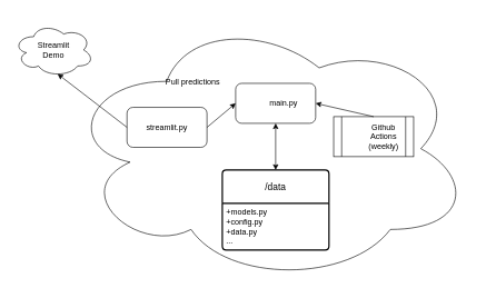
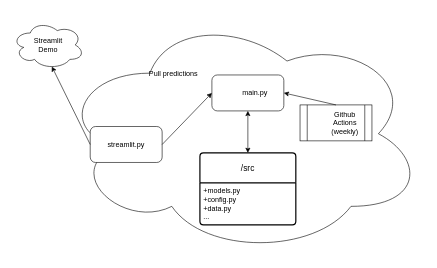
  <mxCell id="0" />
  <mxCell id="1" parent="0" />
  <mxCell id="2" value="" style="ellipse;shape=cloud;whiteSpace=wrap;html=1;" vertex="1" parent="1"><mxGeometry x="97" y="20" width="610" height="404" as="geometry" /></mxCell>
  <mxCell id="3" value="" style="rounded=1;whiteSpace=wrap;html=1;" vertex="1" parent="1"><mxGeometry x="353" y="124" width="120" height="60" as="geometry" /></mxCell>
  <mxCell id="4" value="&lt;div&gt;main.py&lt;/div&gt;" style="text;html=1;align=center;verticalAlign=middle;whiteSpace=wrap;rounded=0;" vertex="1" parent="1"><mxGeometry x="395" y="139" width="60" height="30" as="geometry" /></mxCell>
  <mxCell id="5" value="" style="ellipse;shape=cloud;whiteSpace=wrap;html=1;" vertex="1" parent="1"><mxGeometry x="20" y="34" width="120" height="80" as="geometry" /></mxCell>
  <mxCell id="6" value="&lt;div&gt;Streamlit&lt;/div&gt;&lt;div&gt;Demo&lt;br&gt;&lt;/div&gt;" style="text;html=1;align=center;verticalAlign=middle;whiteSpace=wrap;rounded=0;" vertex="1" parent="1"><mxGeometry x="50" y="59" width="60" height="30" as="geometry" /></mxCell>
  <mxCell id="7" value="Pull predictions" style="text;html=1;align=center;verticalAlign=middle;whiteSpace=wrap;rounded=0;" vertex="1" parent="1"><mxGeometry x="239" y="108" width="100" height="30" as="geometry" /></mxCell>
- <mxCell id="8" value="/data" style="swimlane;childLayout=stackLayout;horizontal=1;startSize=50;horizontalStack=0;rounded=1;fontSize=14;fontStyle=0;strokeWidth=2;resizeParent=0;resizeLast=1;shadow=0;dashed=0;align=center;arcSize=4;whiteSpace=wrap;html=1;" vertex="1" parent="1"><mxGeometry x="333" y="254" width="160" height="120" as="geometry" /></mxCell>
+ <mxCell id="8" value="/src" style="swimlane;childLayout=stackLayout;horizontal=1;startSize=50;horizontalStack=0;rounded=1;fontSize=14;fontStyle=0;strokeWidth=2;resizeParent=0;resizeLast=1;shadow=0;dashed=0;align=center;arcSize=4;whiteSpace=wrap;html=1;" vertex="1" parent="1"><mxGeometry x="333" y="254" width="160" height="120" as="geometry" /></mxCell>
  <mxCell id="9" value="&lt;div&gt;+models.py&lt;/div&gt;&lt;div&gt;+config.py&lt;/div&gt;&lt;div&gt;+data.py&lt;/div&gt;&lt;div&gt;...&lt;br&gt;&lt;/div&gt;" style="align=left;strokeColor=none;fillColor=none;spacingLeft=4;fontSize=12;verticalAlign=top;resizable=0;rotatable=0;part=1;html=1;" vertex="1" parent="8"><mxGeometry y="50" width="160" height="70" as="geometry" /></mxCell>
  <mxCell id="10" value="" style="endArrow=classic;startArrow=classic;html=1;rounded=0;exitX=0.5;exitY=0;exitDx=0;exitDy=0;entryX=0.5;entryY=1;entryDx=0;entryDy=0;" edge="1" parent="1" source="8" target="3"><mxGeometry width="50" height="50" relative="1" as="geometry"><mxPoint x="380" y="184" as="sourcePoint" /><mxPoint x="430" y="134" as="targetPoint" /></mxGeometry></mxCell>
  <mxCell id="11" value="" style="shape=process;whiteSpace=wrap;html=1;backgroundOutline=1;" vertex="1" parent="1"><mxGeometry x="500" y="174" width="120" height="60" as="geometry" /></mxCell>
  <mxCell id="12" value="&lt;div&gt;Github Actions&lt;/div&gt;&lt;div&gt;(weekly)&lt;/div&gt;" style="text;html=1;align=center;verticalAlign=middle;whiteSpace=wrap;rounded=0;" vertex="1" parent="1"><mxGeometry x="545" y="189" width="60" height="30" as="geometry" /></mxCell>
  <mxCell id="13" value="" style="endArrow=classic;html=1;rounded=0;exitX=0.5;exitY=0;exitDx=0;exitDy=0;entryX=1;entryY=0.5;entryDx=0;entryDy=0;" edge="1" parent="1" source="11" target="3"><mxGeometry width="50" height="50" relative="1" as="geometry"><mxPoint x="380" y="184" as="sourcePoint" /><mxPoint x="470" y="174" as="targetPoint" /><Array as="points" /></mxGeometry></mxCell>
- <mxCell id="14" value="streamlit.py" style="rounded=1;whiteSpace=wrap;html=1;" vertex="1" parent="1"><mxGeometry x="190" y="160" width="120" height="60" as="geometry" /></mxCell>
+ <mxCell id="14" value="streamlit.py" style="rounded=1;whiteSpace=wrap;html=1;" vertex="1" parent="1"><mxGeometry x="150" y="210" width="120" height="60" as="geometry" /></mxCell>
  <mxCell id="15" value="" style="endArrow=classic;html=1;rounded=0;exitX=1;exitY=0.5;exitDx=0;exitDy=0;entryX=0;entryY=0.5;entryDx=0;entryDy=0;" edge="1" parent="1" source="14" target="3"><mxGeometry width="50" height="50" relative="1" as="geometry"><mxPoint x="380" y="214" as="sourcePoint" /><mxPoint x="430" y="164" as="targetPoint" /></mxGeometry></mxCell>
  <mxCell id="16" value="" style="endArrow=classic;html=1;rounded=0;entryX=0.55;entryY=0.95;entryDx=0;entryDy=0;entryPerimeter=0;exitX=0;exitY=0.5;exitDx=0;exitDy=0;" edge="1" parent="1" source="14" target="5"><mxGeometry width="50" height="50" relative="1" as="geometry"><mxPoint x="380" y="214" as="sourcePoint" /><mxPoint x="430" y="164" as="targetPoint" /></mxGeometry></mxCell>
